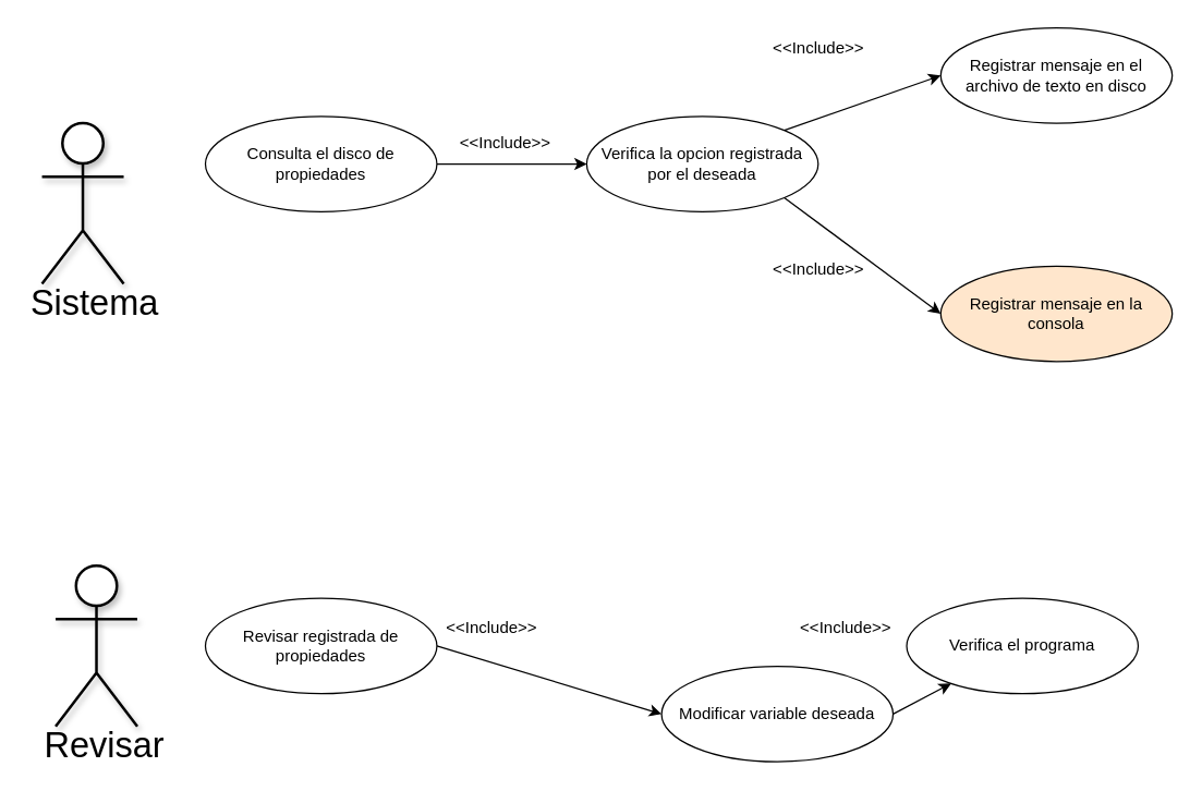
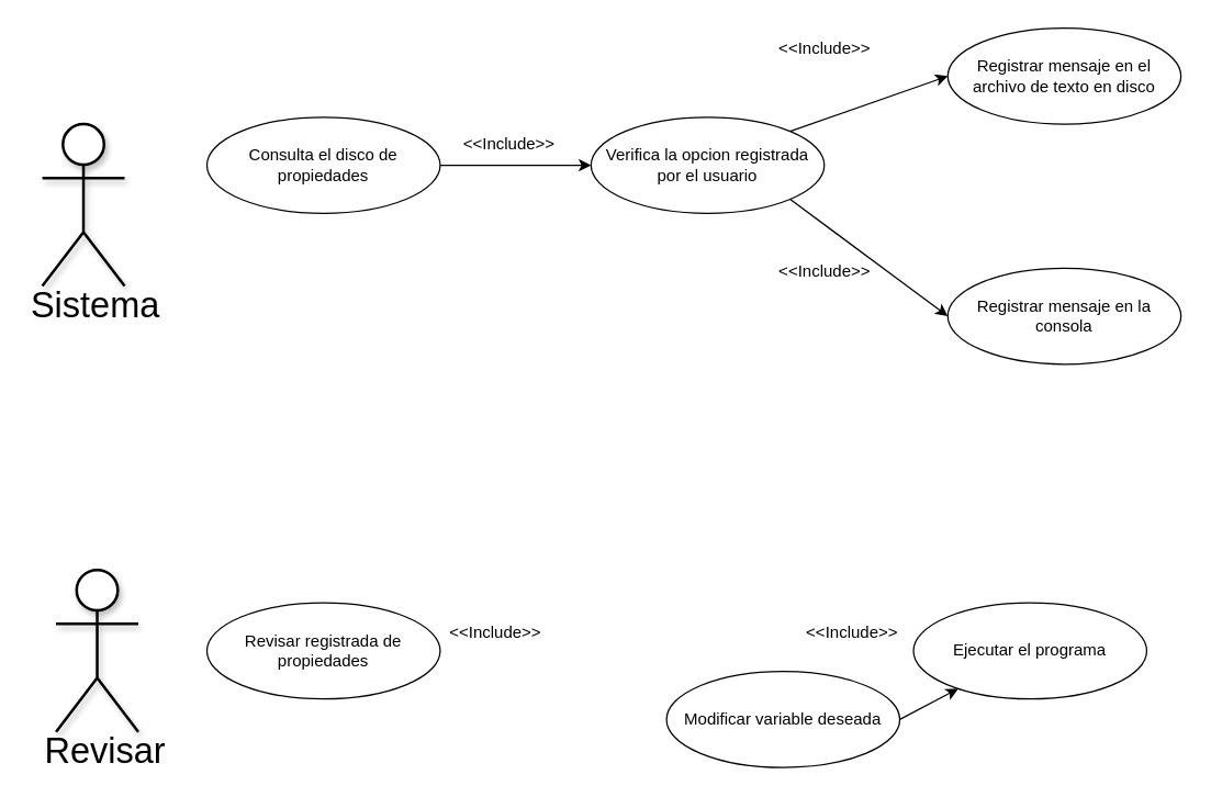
  <mxCell id="0" />
  <mxCell id="1" parent="0" />
  <mxCell id="2" value="" style="shape=umlActor;verticalLabelPosition=bottom;labelBackgroundColor=#ffffff;verticalAlign=middle;outlineConnect=0;labelBorderColor=#000000;html=1;fontSize=36;spacingLeft=-1;strokeWidth=2;perimeterSpacing=6;shadow=1;gradientColor=none;fillColor=#ffffff;" vertex="1" parent="1"><mxGeometry x="30" y="90" width="60" height="118" as="geometry" /></mxCell>
  <mxCell id="3" value="&lt;font style=&quot;font-size: 26px&quot;&gt;Sistema&lt;/font&gt;" style="text;html=1;fontSize=14;" vertex="1" parent="1"><mxGeometry x="20" y="200" width="70" height="30" as="geometry" /></mxCell>
  <mxCell id="4" style="edgeStyle=orthogonalEdgeStyle;rounded=0;orthogonalLoop=1;jettySize=auto;html=1;exitX=1;exitY=0.5;exitDx=0;exitDy=0;entryX=0;entryY=0.5;entryDx=0;entryDy=0;" edge="1" parent="1" source="5" target="8"><mxGeometry relative="1" as="geometry" /></mxCell>
  <mxCell id="5" value="Consulta el disco de propiedades" style="ellipse;whiteSpace=wrap;html=1;" vertex="1" parent="1"><mxGeometry x="150" y="85" width="170" height="70" as="geometry" /></mxCell>
  <mxCell id="6" style="rounded=0;orthogonalLoop=1;jettySize=auto;html=1;exitX=1;exitY=0;exitDx=0;exitDy=0;entryX=0;entryY=0.5;entryDx=0;entryDy=0;" edge="1" parent="1" source="8" target="11"><mxGeometry relative="1" as="geometry" /></mxCell>
  <mxCell id="7" style="rounded=0;orthogonalLoop=1;jettySize=auto;html=1;exitX=1;exitY=1;exitDx=0;exitDy=0;entryX=0;entryY=0.5;entryDx=0;entryDy=0;" edge="1" parent="1" source="8" target="9"><mxGeometry relative="1" as="geometry" /></mxCell>
- <mxCell id="8" value="Verifica la opcion registrada por el deseada" style="ellipse;whiteSpace=wrap;html=1;" vertex="1" parent="1"><mxGeometry x="430" y="85" width="170" height="70" as="geometry" /></mxCell>
- <mxCell id="9" value="Registrar mensaje en la consola" style="ellipse;whiteSpace=wrap;html=1;fillColor=#ffe6cc;" vertex="1" parent="1"><mxGeometry x="690" y="195" width="170" height="70" as="geometry" /></mxCell>
+ <mxCell id="8" value="Verifica la opcion registrada por el usuario" style="ellipse;whiteSpace=wrap;html=1;" vertex="1" parent="1"><mxGeometry x="430" y="85" width="170" height="70" as="geometry" /></mxCell>
+ <mxCell id="9" value="Registrar mensaje en la consola" style="ellipse;whiteSpace=wrap;html=1;" vertex="1" parent="1"><mxGeometry x="690" y="195" width="170" height="70" as="geometry" /></mxCell>
  <mxCell id="10" value="&amp;lt;&amp;lt;Include&amp;gt;&amp;gt;" style="text;html=1;align=center;verticalAlign=middle;resizable=0;points=[];autosize=1;" vertex="1" parent="1"><mxGeometry x="330" y="95" width="80" height="20" as="geometry" /></mxCell>
  <mxCell id="11" value="Registrar mensaje en el archivo de texto en disco" style="ellipse;whiteSpace=wrap;html=1;" vertex="1" parent="1"><mxGeometry x="690" y="20" width="170" height="70" as="geometry" /></mxCell>
  <mxCell id="12" value="&amp;lt;&amp;lt;Include&amp;gt;&amp;gt;" style="text;html=1;align=center;verticalAlign=middle;resizable=0;points=[];autosize=1;" vertex="1" parent="1"><mxGeometry x="560" y="25" width="80" height="20" as="geometry" /></mxCell>
  <mxCell id="13" value="&amp;lt;&amp;lt;Include&amp;gt;&amp;gt;" style="text;html=1;align=center;verticalAlign=middle;resizable=0;points=[];autosize=1;" vertex="1" parent="1"><mxGeometry x="560" y="188" width="80" height="20" as="geometry" /></mxCell>
  <mxCell id="14" value="" style="shape=umlActor;verticalLabelPosition=bottom;labelBackgroundColor=#ffffff;verticalAlign=middle;outlineConnect=0;labelBorderColor=#000000;html=1;fontSize=36;spacingLeft=-1;strokeWidth=2;perimeterSpacing=6;shadow=1;gradientColor=none;fillColor=#ffffff;" vertex="1" parent="1"><mxGeometry x="40" y="415" width="60" height="118" as="geometry" /></mxCell>
  <mxCell id="15" value="&lt;font style=&quot;font-size: 26px&quot;&gt;Revisar&lt;/font&gt;" style="text;html=1;fontSize=14;" vertex="1" parent="1"><mxGeometry x="30" y="525" width="70" height="30" as="geometry" /></mxCell>
- <mxCell id="16" style="edgeStyle=none;rounded=0;orthogonalLoop=1;jettySize=auto;html=1;exitX=1;exitY=0.5;exitDx=0;exitDy=0;entryX=0;entryY=0.5;entryDx=0;entryDy=0;" edge="1" parent="1" source="17" target="19"><mxGeometry relative="1" as="geometry" /></mxCell>
  <mxCell id="17" value="Revisar registrada de propiedades" style="ellipse;whiteSpace=wrap;html=1;" vertex="1" parent="1"><mxGeometry x="150" y="439" width="170" height="70" as="geometry" /></mxCell>
  <mxCell id="18" style="edgeStyle=none;rounded=0;orthogonalLoop=1;jettySize=auto;html=1;exitX=1;exitY=0.5;exitDx=0;exitDy=0;" edge="1" parent="1" source="19" target="20"><mxGeometry relative="1" as="geometry" /></mxCell>
  <mxCell id="19" value="Modificar variable deseada" style="ellipse;whiteSpace=wrap;html=1;" vertex="1" parent="1"><mxGeometry x="485" y="489" width="170" height="70" as="geometry" /></mxCell>
- <mxCell id="20" value="Verifica el programa" style="ellipse;whiteSpace=wrap;html=1;" vertex="1" parent="1"><mxGeometry x="665" y="439" width="170" height="70" as="geometry" /></mxCell>
+ <mxCell id="20" value="Ejecutar el programa" style="ellipse;whiteSpace=wrap;html=1;" vertex="1" parent="1"><mxGeometry x="665" y="439" width="170" height="70" as="geometry" /></mxCell>
  <mxCell id="21" value="&amp;lt;&amp;lt;Include&amp;gt;&amp;gt;" style="text;html=1;align=center;verticalAlign=middle;resizable=0;points=[];autosize=1;" vertex="1" parent="1"><mxGeometry x="320" y="451" width="80" height="20" as="geometry" /></mxCell>
  <mxCell id="22" value="&amp;lt;&amp;lt;Include&amp;gt;&amp;gt;" style="text;html=1;align=center;verticalAlign=middle;resizable=0;points=[];autosize=1;" vertex="1" parent="1"><mxGeometry x="580" y="451" width="80" height="20" as="geometry" /></mxCell>
